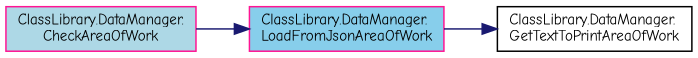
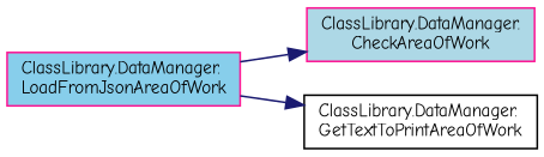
  digraph {
    fontname="Comic Neue"
    rankdir=RL
    node [color=deeppink fontname="Comic Neue" fontsize=10 shape=record style=filled]
    edge [color=midnightblue dir=back fontname="Comic Neue" fontsize=10 labelfontname=Helvetica labelfontsize=10 style=solid]
    n1 [fillcolor=skyblue fontcolor=black height=0.2 label="ClassLibrary.DataManager.\lLoadFromJsonAreaOfWork" width=0.4]
    n2 [fillcolor=lightblue height=0.2 label="ClassLibrary.DataManager.\lCheckAreaOfWork" width=0.4]
    n3 [color=black fillcolor=white height=0.2 label="ClassLibrary.DataManager.\lGetTextToPrintAreaOfWork" width=0.4]
-   n1 -> n2
+   n2 -> n1
    n3 -> n1
  }
